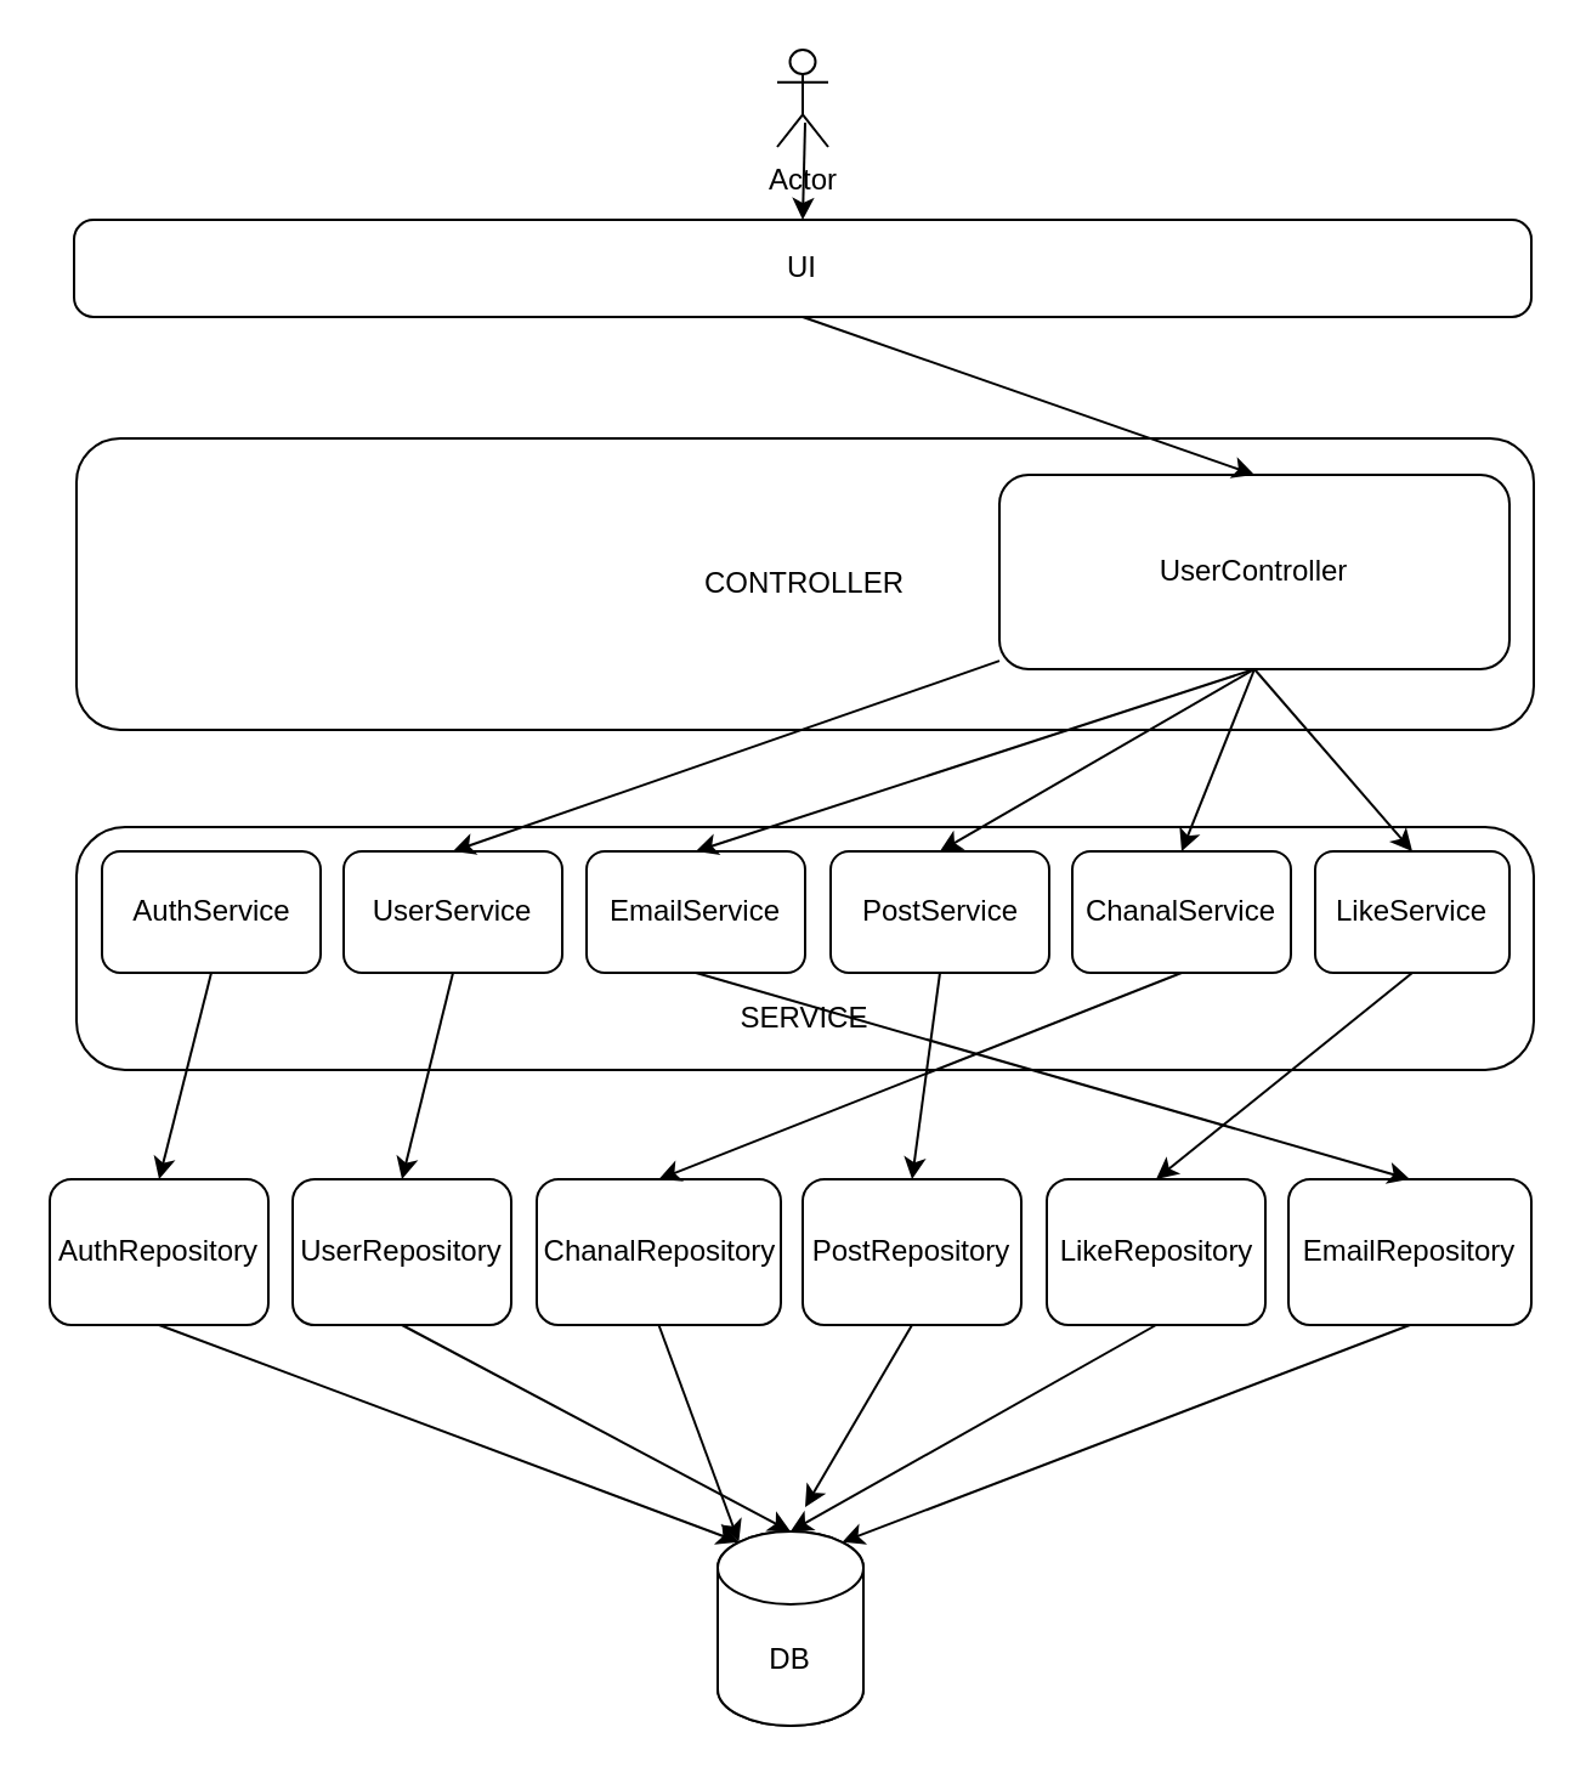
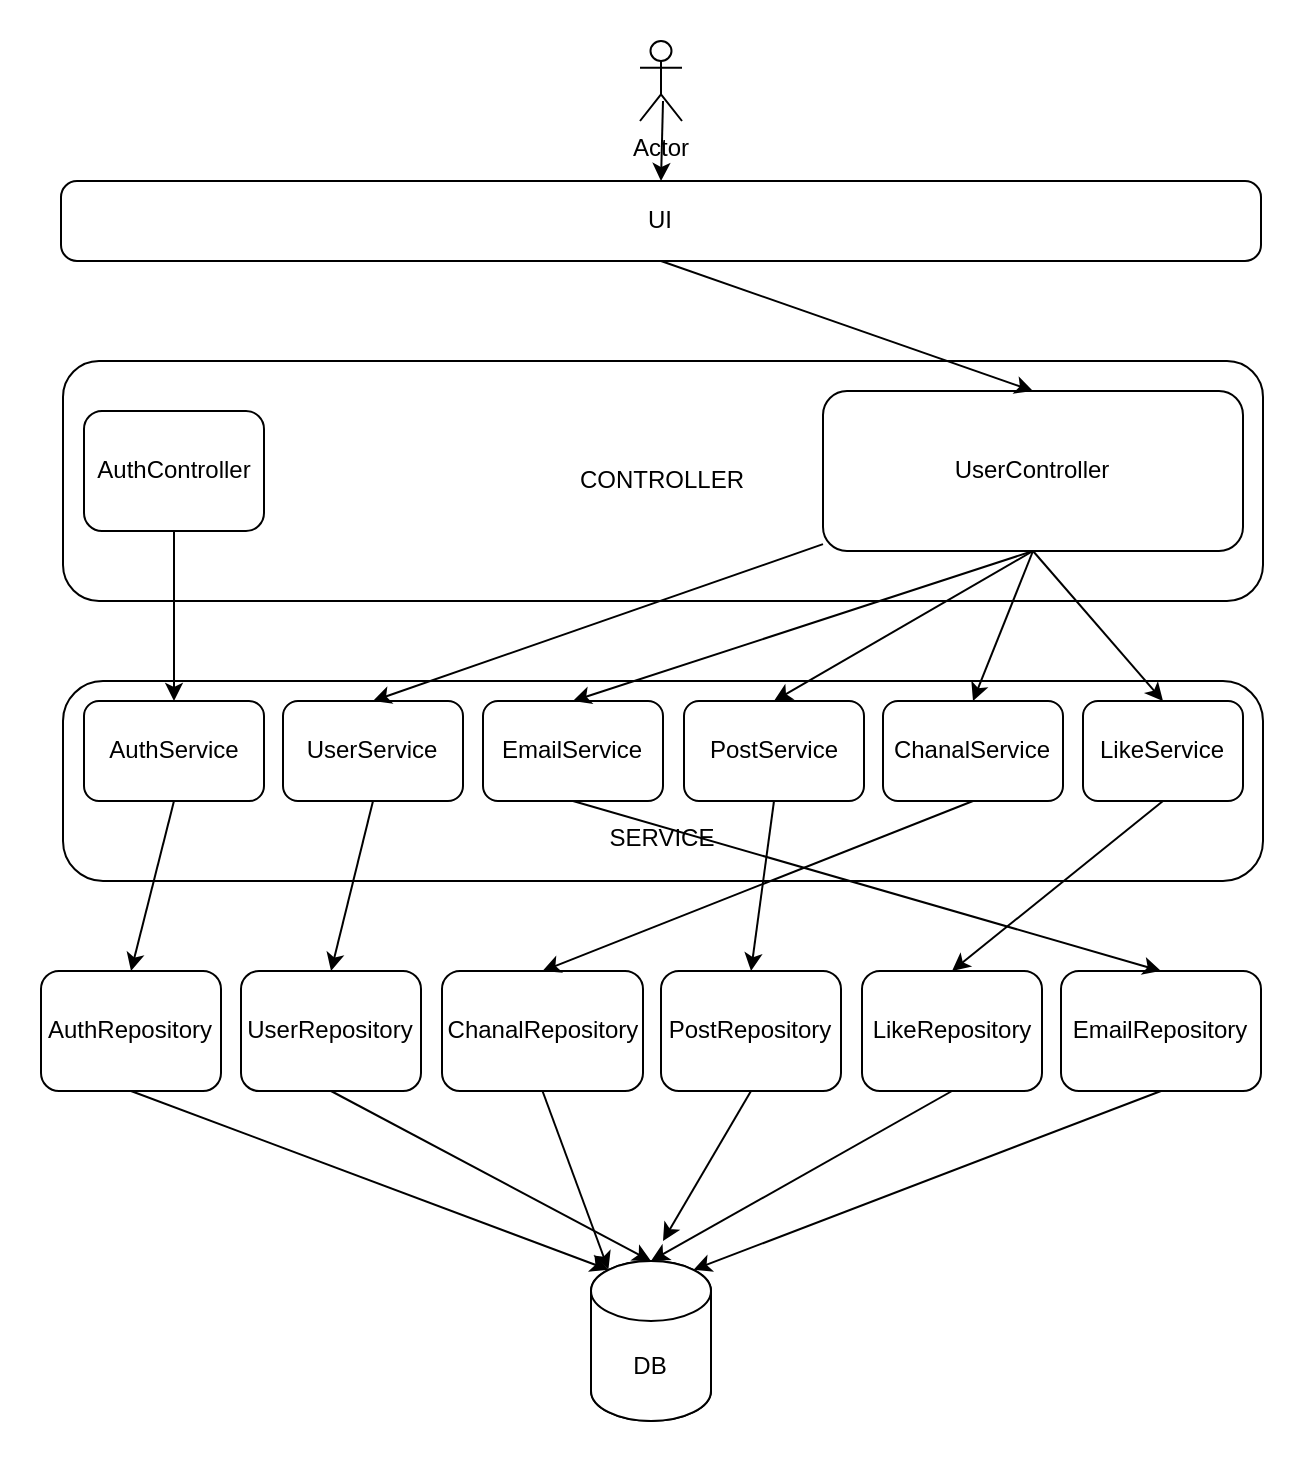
  <mxCell id="0" />
  <mxCell id="1" parent="0" />
  <mxCell id="2" value="Actor" style="shape=umlActor;verticalLabelPosition=bottom;verticalAlign=top;html=1;outlineConnect=0;" vertex="1" parent="1"><mxGeometry x="319.5" y="20" width="21" height="40" as="geometry" /></mxCell>
  <mxCell id="3" value="UI" style="rounded=1;whiteSpace=wrap;html=1;arcSize=20;direction=east;" vertex="1" parent="1"><mxGeometry x="30" y="90" width="600" height="40" as="geometry" /></mxCell>
  <mxCell id="4" value="CONTROLLER" style="rounded=1;whiteSpace=wrap;html=1;" vertex="1" parent="1"><mxGeometry x="31" y="180" width="600" height="120" as="geometry" /></mxCell>
  <mxCell id="5" value="&lt;br&gt;&lt;br&gt;&lt;br&gt;&lt;br&gt;SERVICE" style="rounded=1;whiteSpace=wrap;html=1;arcSize=20;direction=west;" vertex="1" parent="1"><mxGeometry x="31" y="340" width="600" height="100" as="geometry" /></mxCell>
  <mxCell id="6" value="DB" style="shape=cylinder3;whiteSpace=wrap;html=1;boundedLbl=1;backgroundOutline=1;size=15;" vertex="1" parent="1"><mxGeometry x="295" y="630" width="60" height="80" as="geometry" /></mxCell>
  <mxCell id="7" value="UserController" style="rounded=1;whiteSpace=wrap;html=1;" vertex="1" parent="1"><mxGeometry x="411" y="195" width="210" height="80" as="geometry" /></mxCell>
+ <mxCell id="8" value="AuthController" style="rounded=1;whiteSpace=wrap;html=1;" vertex="1" parent="1"><mxGeometry x="41.5" y="205" width="90" height="60" as="geometry" /></mxCell>
  <mxCell id="9" value="UserRepository" style="rounded=1;whiteSpace=wrap;html=1;" vertex="1" parent="1"><mxGeometry x="120" y="485" width="90" height="60" as="geometry" /></mxCell>
  <mxCell id="10" value="AuthRepository" style="rounded=1;whiteSpace=wrap;html=1;" vertex="1" parent="1"><mxGeometry x="20" y="485" width="90" height="60" as="geometry" /></mxCell>
  <mxCell id="11" value="ChanalRepository" style="rounded=1;whiteSpace=wrap;html=1;" vertex="1" parent="1"><mxGeometry x="220.5" y="485" width="100.5" height="60" as="geometry" /></mxCell>
  <mxCell id="12" value="DB" style="shape=cylinder3;whiteSpace=wrap;html=1;boundedLbl=1;backgroundOutline=1;size=15;" vertex="1" parent="1"><mxGeometry x="295" y="630" width="60" height="80" as="geometry" /></mxCell>
  <mxCell id="13" value="PostRepository" style="rounded=1;whiteSpace=wrap;html=1;" vertex="1" parent="1"><mxGeometry x="330" y="485" width="90" height="60" as="geometry" /></mxCell>
  <mxCell id="14" value="AuthService" style="rounded=1;whiteSpace=wrap;html=1;" vertex="1" parent="1"><mxGeometry x="41.5" y="350" width="90" height="50" as="geometry" /></mxCell>
  <mxCell id="15" value="UserService" style="rounded=1;whiteSpace=wrap;html=1;" vertex="1" parent="1"><mxGeometry x="141" y="350" width="90" height="50" as="geometry" /></mxCell>
  <mxCell id="16" value="ChanalService" style="rounded=1;whiteSpace=wrap;html=1;" vertex="1" parent="1"><mxGeometry x="441" y="350" width="90" height="50" as="geometry" /></mxCell>
  <mxCell id="17" value="PostService" style="rounded=1;whiteSpace=wrap;html=1;" vertex="1" parent="1"><mxGeometry x="341.5" y="350" width="90" height="50" as="geometry" /></mxCell>
  <mxCell id="18" value="EmailService" style="rounded=1;whiteSpace=wrap;html=1;" vertex="1" parent="1"><mxGeometry x="241" y="350" width="90" height="50" as="geometry" /></mxCell>
  <mxCell id="19" value="LikeRepository" style="rounded=1;whiteSpace=wrap;html=1;" vertex="1" parent="1"><mxGeometry x="430.5" y="485" width="90" height="60" as="geometry" /></mxCell>
  <mxCell id="20" value="" style="endArrow=classic;html=1;rounded=0;entryX=0.5;entryY=0;entryDx=0;entryDy=0;" edge="1" parent="1" target="3"><mxGeometry width="50" height="50" relative="1" as="geometry"><mxPoint x="331" y="50" as="sourcePoint" /><mxPoint x="351" y="200" as="targetPoint" /></mxGeometry></mxCell>
  <mxCell id="21" value="" style="endArrow=classic;html=1;rounded=0;entryX=0.5;entryY=0;entryDx=0;entryDy=0;" edge="1" parent="1" source="7" target="15"><mxGeometry width="50" height="50" relative="1" as="geometry"><mxPoint x="301" y="250" as="sourcePoint" /><mxPoint x="351" y="200" as="targetPoint" /><Array as="points" /></mxGeometry></mxCell>
+ <mxCell id="22" value="" style="endArrow=classic;html=1;rounded=0;exitX=0.5;exitY=1;exitDx=0;exitDy=0;" edge="1" parent="1" source="8" target="14"><mxGeometry width="50" height="50" relative="1" as="geometry"><mxPoint x="301" y="250" as="sourcePoint" /><mxPoint x="351" y="200" as="targetPoint" /><Array as="points" /></mxGeometry></mxCell>
  <mxCell id="23" value="" style="endArrow=classic;html=1;rounded=0;exitX=0.5;exitY=1;exitDx=0;exitDy=0;entryX=0.5;entryY=0;entryDx=0;entryDy=0;" edge="1" parent="1" source="7" target="18"><mxGeometry width="50" height="50" relative="1" as="geometry"><mxPoint x="301" y="350" as="sourcePoint" /><mxPoint x="351" y="300" as="targetPoint" /></mxGeometry></mxCell>
  <mxCell id="24" value="" style="endArrow=classic;html=1;rounded=0;exitX=0.5;exitY=1;exitDx=0;exitDy=0;entryX=0.5;entryY=0;entryDx=0;entryDy=0;" edge="1" parent="1" source="7" target="17"><mxGeometry width="50" height="50" relative="1" as="geometry"><mxPoint x="301" y="350" as="sourcePoint" /><mxPoint x="351" y="300" as="targetPoint" /></mxGeometry></mxCell>
  <mxCell id="25" value="" style="endArrow=classic;html=1;rounded=0;exitX=0.5;exitY=1;exitDx=0;exitDy=0;entryX=0.5;entryY=0;entryDx=0;entryDy=0;" edge="1" parent="1" source="7" target="16"><mxGeometry width="50" height="50" relative="1" as="geometry"><mxPoint x="301" y="350" as="sourcePoint" /><mxPoint x="351" y="300" as="targetPoint" /></mxGeometry></mxCell>
  <mxCell id="26" value="" style="endArrow=classic;html=1;rounded=0;entryX=0.5;entryY=0;entryDx=0;entryDy=0;exitX=0.5;exitY=1;exitDx=0;exitDy=0;" edge="1" parent="1" source="14" target="10"><mxGeometry width="50" height="50" relative="1" as="geometry"><mxPoint x="301" y="350" as="sourcePoint" /><mxPoint x="351" y="300" as="targetPoint" /></mxGeometry></mxCell>
  <mxCell id="27" value="LikeService" style="rounded=1;whiteSpace=wrap;html=1;" vertex="1" parent="1"><mxGeometry x="541" y="350" width="80" height="50" as="geometry" /></mxCell>
  <mxCell id="28" value="" style="endArrow=classic;html=1;rounded=0;exitX=0.5;exitY=1;exitDx=0;exitDy=0;entryX=0.5;entryY=0;entryDx=0;entryDy=0;" edge="1" parent="1" source="7" target="27"><mxGeometry width="50" height="50" relative="1" as="geometry"><mxPoint x="301" y="330" as="sourcePoint" /><mxPoint x="351" y="280" as="targetPoint" /></mxGeometry></mxCell>
  <mxCell id="29" value="" style="endArrow=classic;html=1;rounded=0;exitX=0.5;exitY=1;exitDx=0;exitDy=0;entryX=0.5;entryY=0;entryDx=0;entryDy=0;" edge="1" parent="1" source="3" target="7"><mxGeometry width="50" height="50" relative="1" as="geometry"><mxPoint x="301" y="330" as="sourcePoint" /><mxPoint x="351" y="280" as="targetPoint" /></mxGeometry></mxCell>
  <mxCell id="30" value="EmailRepository" style="rounded=1;whiteSpace=wrap;html=1;" vertex="1" parent="1"><mxGeometry x="530" y="485" width="100" height="60" as="geometry" /></mxCell>
  <mxCell id="31" value="" style="endArrow=classic;html=1;rounded=0;entryX=0.5;entryY=0;entryDx=0;entryDy=0;exitX=0.5;exitY=1;exitDx=0;exitDy=0;" edge="1" parent="1" source="27" target="19"><mxGeometry width="50" height="50" relative="1" as="geometry"><mxPoint x="301" y="330" as="sourcePoint" /><mxPoint x="351" y="280" as="targetPoint" /></mxGeometry></mxCell>
  <mxCell id="32" value="" style="endArrow=classic;html=1;rounded=0;entryX=0.5;entryY=0;entryDx=0;entryDy=0;exitX=0.5;exitY=1;exitDx=0;exitDy=0;" edge="1" parent="1" source="16" target="11"><mxGeometry width="50" height="50" relative="1" as="geometry"><mxPoint x="301" y="330" as="sourcePoint" /><mxPoint x="351" y="280" as="targetPoint" /></mxGeometry></mxCell>
  <mxCell id="33" value="" style="endArrow=classic;html=1;rounded=0;entryX=0.5;entryY=0;entryDx=0;entryDy=0;exitX=0.5;exitY=1;exitDx=0;exitDy=0;" edge="1" parent="1" source="18" target="30"><mxGeometry width="50" height="50" relative="1" as="geometry"><mxPoint x="301" y="330" as="sourcePoint" /><mxPoint x="351" y="280" as="targetPoint" /></mxGeometry></mxCell>
  <mxCell id="34" value="" style="endArrow=classic;html=1;rounded=0;entryX=0.5;entryY=0;entryDx=0;entryDy=0;exitX=0.5;exitY=1;exitDx=0;exitDy=0;" edge="1" parent="1" source="17" target="13"><mxGeometry width="50" height="50" relative="1" as="geometry"><mxPoint x="301" y="330" as="sourcePoint" /><mxPoint x="351" y="280" as="targetPoint" /></mxGeometry></mxCell>
  <mxCell id="35" value="" style="endArrow=classic;html=1;rounded=0;entryX=0.5;entryY=0;entryDx=0;entryDy=0;exitX=0.5;exitY=1;exitDx=0;exitDy=0;" edge="1" parent="1" source="15" target="9"><mxGeometry width="50" height="50" relative="1" as="geometry"><mxPoint x="301" y="330" as="sourcePoint" /><mxPoint x="351" y="280" as="targetPoint" /></mxGeometry></mxCell>
  <mxCell id="36" value="" style="endArrow=classic;html=1;rounded=0;entryX=0.145;entryY=0;entryDx=0;entryDy=4.35;entryPerimeter=0;exitX=0.5;exitY=1;exitDx=0;exitDy=0;" edge="1" parent="1" source="11" target="12"><mxGeometry width="50" height="50" relative="1" as="geometry"><mxPoint x="301" y="330" as="sourcePoint" /><mxPoint x="351" y="280" as="targetPoint" /></mxGeometry></mxCell>
  <mxCell id="37" value="" style="endArrow=classic;html=1;rounded=0;exitX=0.5;exitY=1;exitDx=0;exitDy=0;" edge="1" parent="1" source="13"><mxGeometry width="50" height="50" relative="1" as="geometry"><mxPoint x="301" y="385" as="sourcePoint" /><mxPoint x="331" y="620" as="targetPoint" /></mxGeometry></mxCell>
  <mxCell id="38" value="" style="endArrow=classic;html=1;rounded=0;entryX=0.5;entryY=0;entryDx=0;entryDy=0;entryPerimeter=0;exitX=0.5;exitY=1;exitDx=0;exitDy=0;" edge="1" parent="1" source="19" target="12"><mxGeometry width="50" height="50" relative="1" as="geometry"><mxPoint x="301" y="330" as="sourcePoint" /><mxPoint x="351" y="280" as="targetPoint" /></mxGeometry></mxCell>
  <mxCell id="39" value="" style="endArrow=classic;html=1;rounded=0;entryX=0.855;entryY=0;entryDx=0;entryDy=4.35;entryPerimeter=0;exitX=0.5;exitY=1;exitDx=0;exitDy=0;" edge="1" parent="1" source="30" target="12"><mxGeometry width="50" height="50" relative="1" as="geometry"><mxPoint x="301" y="330" as="sourcePoint" /><mxPoint x="351" y="280" as="targetPoint" /></mxGeometry></mxCell>
  <mxCell id="40" value="" style="endArrow=classic;html=1;rounded=0;entryX=0.5;entryY=0;entryDx=0;entryDy=0;entryPerimeter=0;exitX=0.5;exitY=1;exitDx=0;exitDy=0;" edge="1" parent="1" source="9" target="6"><mxGeometry width="50" height="50" relative="1" as="geometry"><mxPoint x="301" y="330" as="sourcePoint" /><mxPoint x="351" y="280" as="targetPoint" /></mxGeometry></mxCell>
  <mxCell id="41" value="" style="endArrow=classic;html=1;rounded=0;entryX=0.145;entryY=0;entryDx=0;entryDy=4.35;entryPerimeter=0;exitX=0.5;exitY=1;exitDx=0;exitDy=0;" edge="1" parent="1" source="10" target="6"><mxGeometry width="50" height="50" relative="1" as="geometry"><mxPoint x="301" y="330" as="sourcePoint" /><mxPoint x="351" y="280" as="targetPoint" /></mxGeometry></mxCell>
